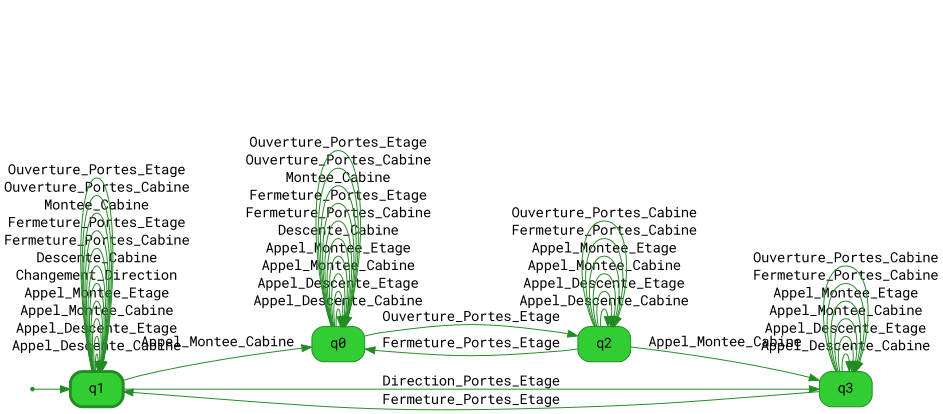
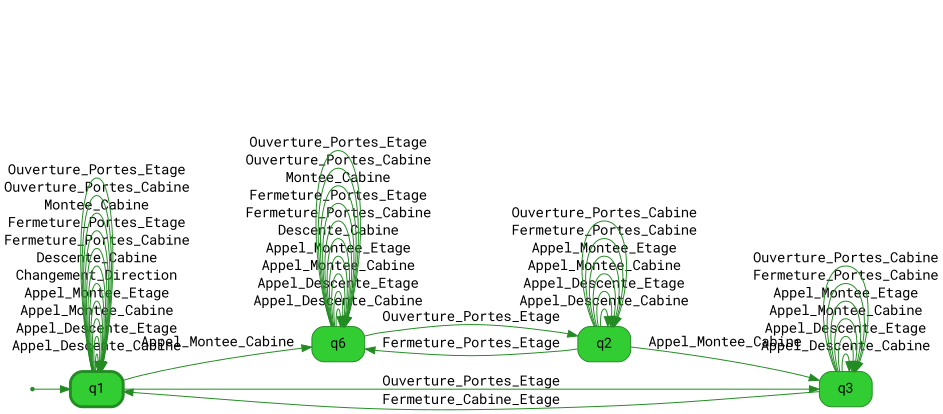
  digraph {
    fontname="Roboto Mono"
    rankdir=LR
    node [color=forestgreen fontname="Roboto Mono" shape=box fillcolor=limegreen style="rounded, filled"]
    edge [color=forestgreen fontname="Roboto Mono"]
    __invisible__ [shape=point fillcolor="" style=""]
    n2 [label=q1 penwidth=3]
-   n3 [label=q0]
+   n3 [label=q6]
    n4 [label=q3]
    n5 [label=q2]
    __invisible__ -> n2
    n2 -> n2 [label=Appel_Descente_Cabine]
    n2 -> n2 [label=Appel_Descente_Etage]
    n2 -> n2 [label=Appel_Montee_Cabine]
    n2 -> n2 [label=Appel_Montee_Etage]
    n2 -> n2 [label=Changement_Direction]
    n2 -> n2 [label=Descente_Cabine]
    n2 -> n2 [label=Fermeture_Portes_Cabine]
    n2 -> n2 [label=Fermeture_Portes_Etage]
    n2 -> n2 [label=Montee_Cabine]
    n2 -> n2 [label=Ouverture_Portes_Cabine]
    n2 -> n2 [label=Ouverture_Portes_Etage]
    n2 -> n3 [label=Appel_Montee_Cabine]
-   n2 -> n4 [label=Direction_Portes_Etage]
+   n2 -> n4 [label=Ouverture_Portes_Etage]
    n3 -> n3 [label=Appel_Descente_Cabine]
    n3 -> n3 [label=Appel_Descente_Etage]
    n3 -> n3 [label=Appel_Montee_Cabine]
    n3 -> n3 [label=Appel_Montee_Etage]
    n3 -> n3 [label=Descente_Cabine]
    n3 -> n3 [label=Fermeture_Portes_Cabine]
    n3 -> n3 [label=Fermeture_Portes_Etage]
    n3 -> n3 [label=Montee_Cabine]
    n3 -> n3 [label=Ouverture_Portes_Cabine]
    n3 -> n3 [label=Ouverture_Portes_Etage]
    n3 -> n5 [label=Ouverture_Portes_Etage]
-   n4 -> n2 [label=Fermeture_Portes_Etage]
+   n4 -> n2 [label=Fermeture_Cabine_Etage]
    n4 -> n4 [label=Appel_Descente_Cabine]
    n4 -> n4 [label=Appel_Descente_Etage]
    n4 -> n4 [label=Appel_Montee_Cabine]
    n4 -> n4 [label=Appel_Montee_Etage]
    n4 -> n4 [label=Fermeture_Portes_Cabine]
    n4 -> n4 [label=Ouverture_Portes_Cabine]
    n5 -> n3 [label=Fermeture_Portes_Etage]
    n5 -> n4 [label=Appel_Montee_Cabine]
    n5 -> n5 [label=Appel_Descente_Cabine]
    n5 -> n5 [label=Appel_Descente_Etage]
    n5 -> n5 [label=Appel_Montee_Cabine]
    n5 -> n5 [label=Appel_Montee_Etage]
    n5 -> n5 [label=Fermeture_Portes_Cabine]
    n5 -> n5 [label=Ouverture_Portes_Cabine]
  }
